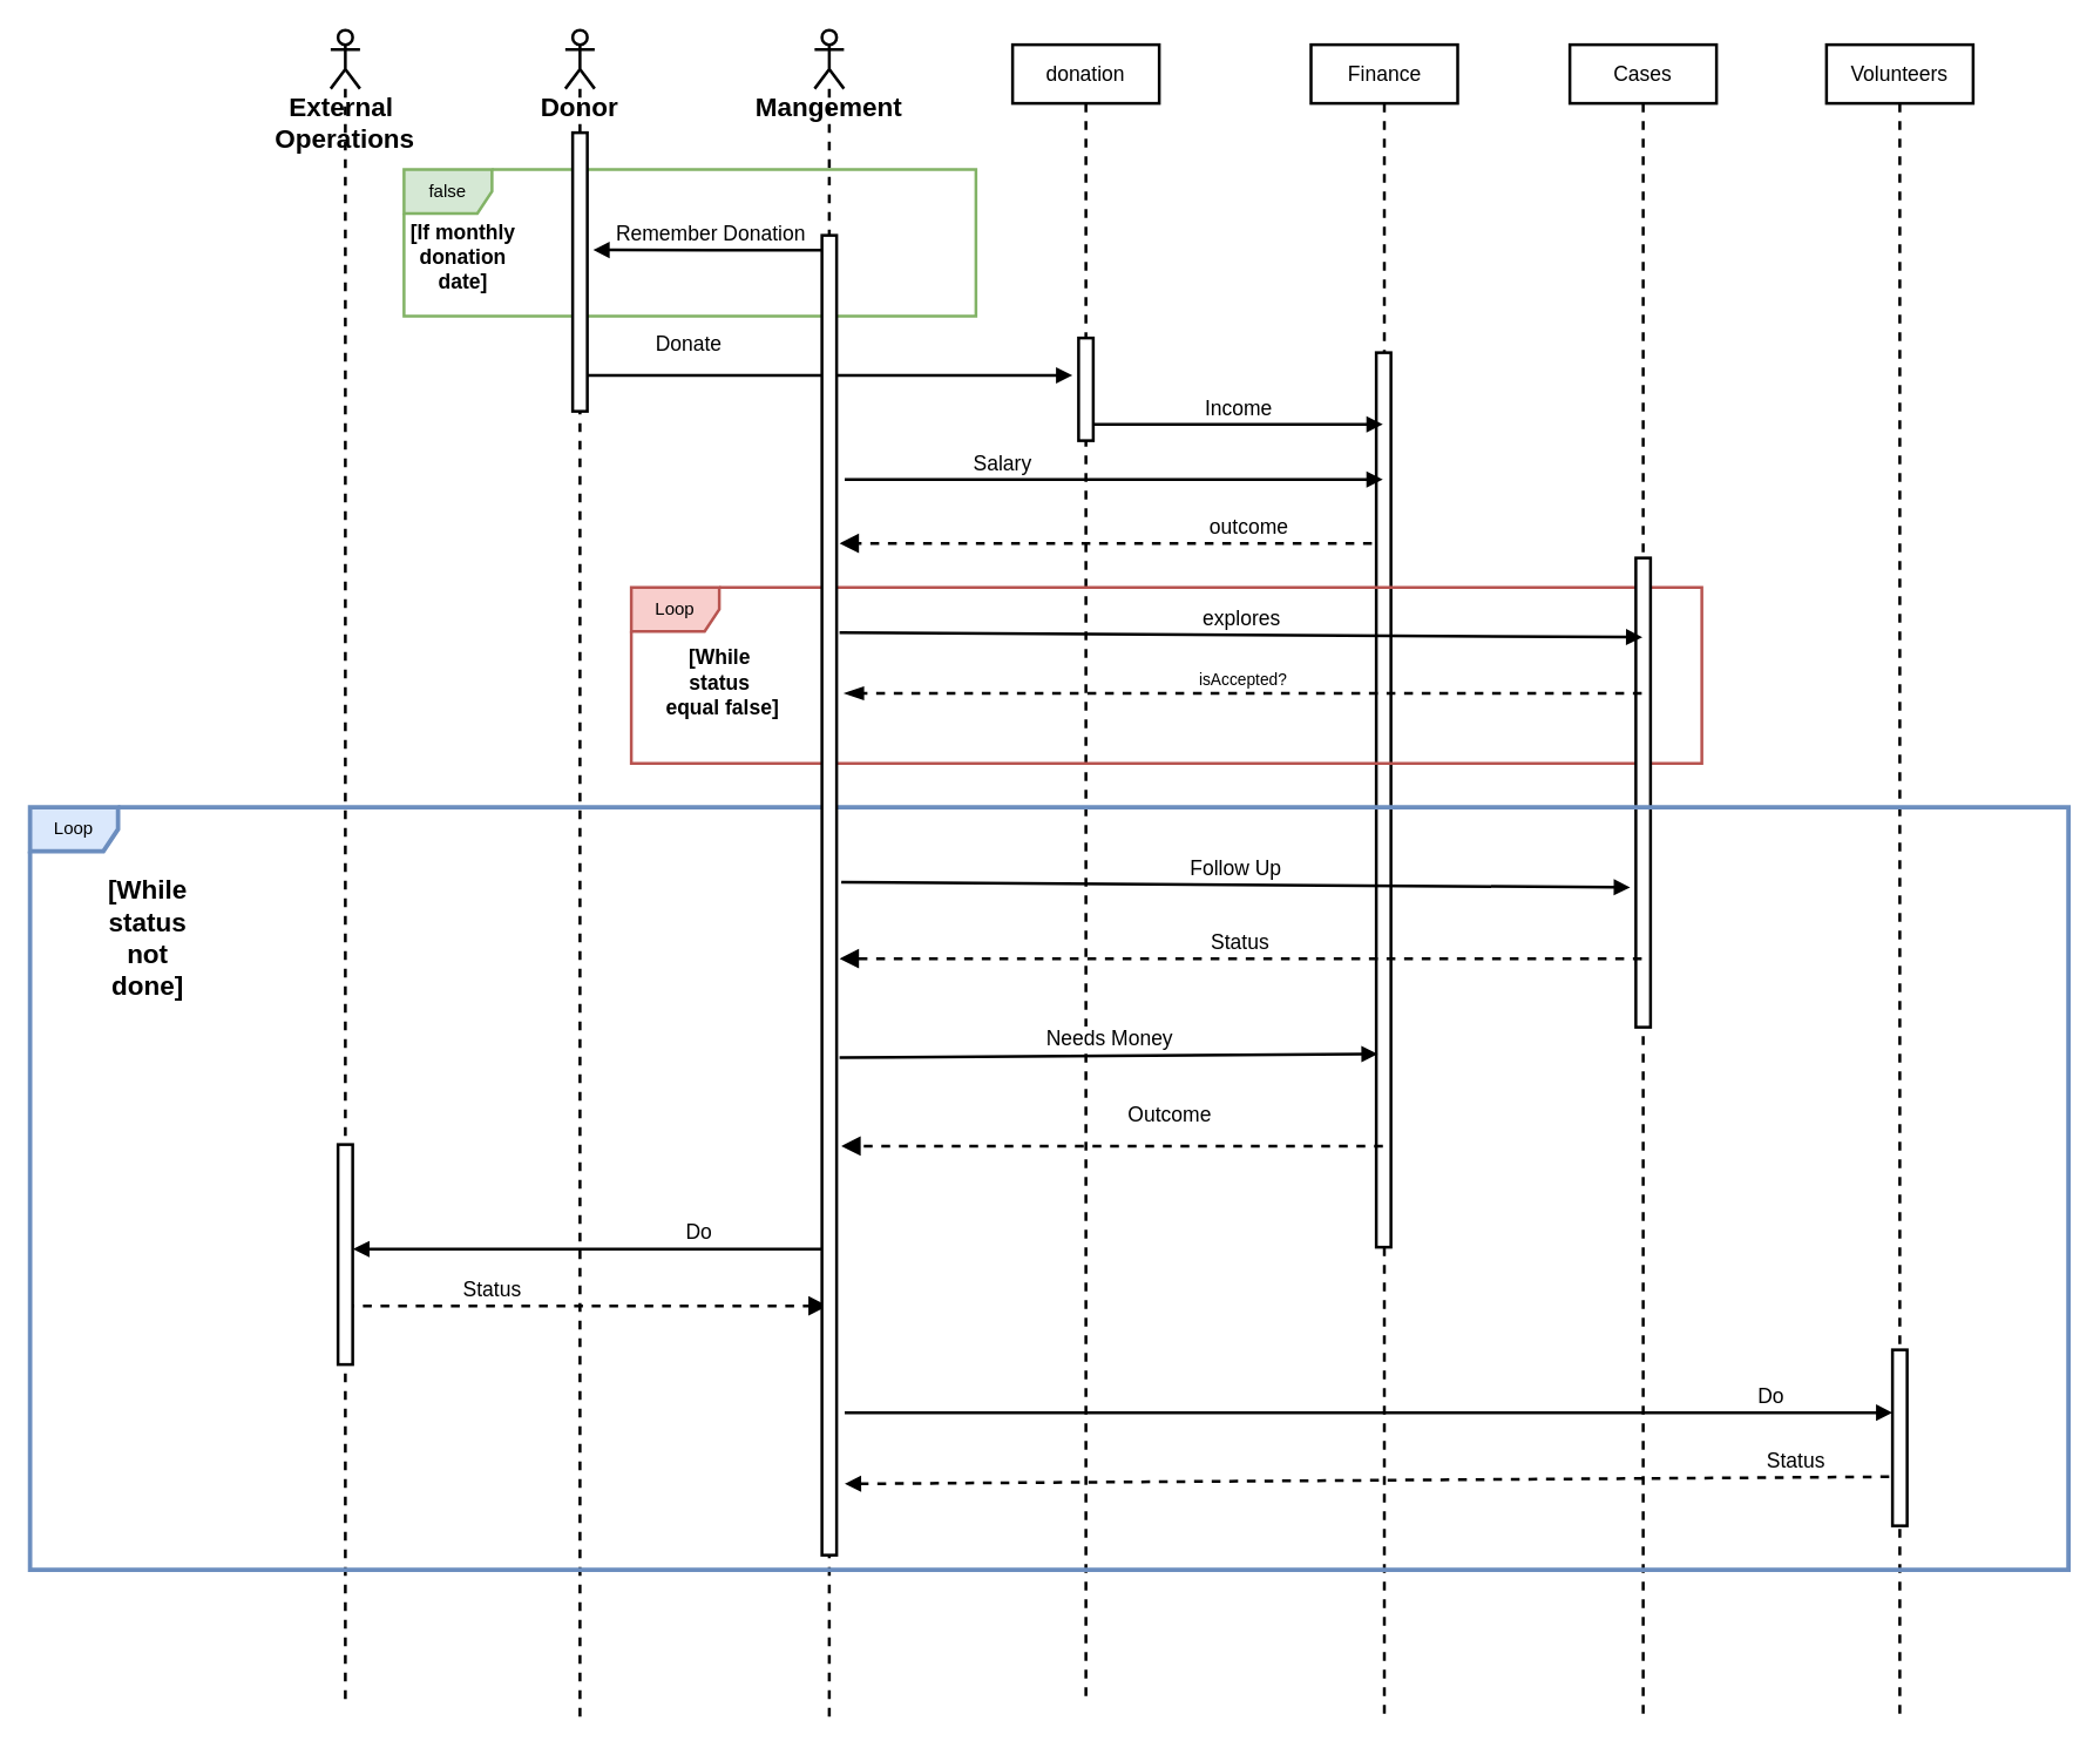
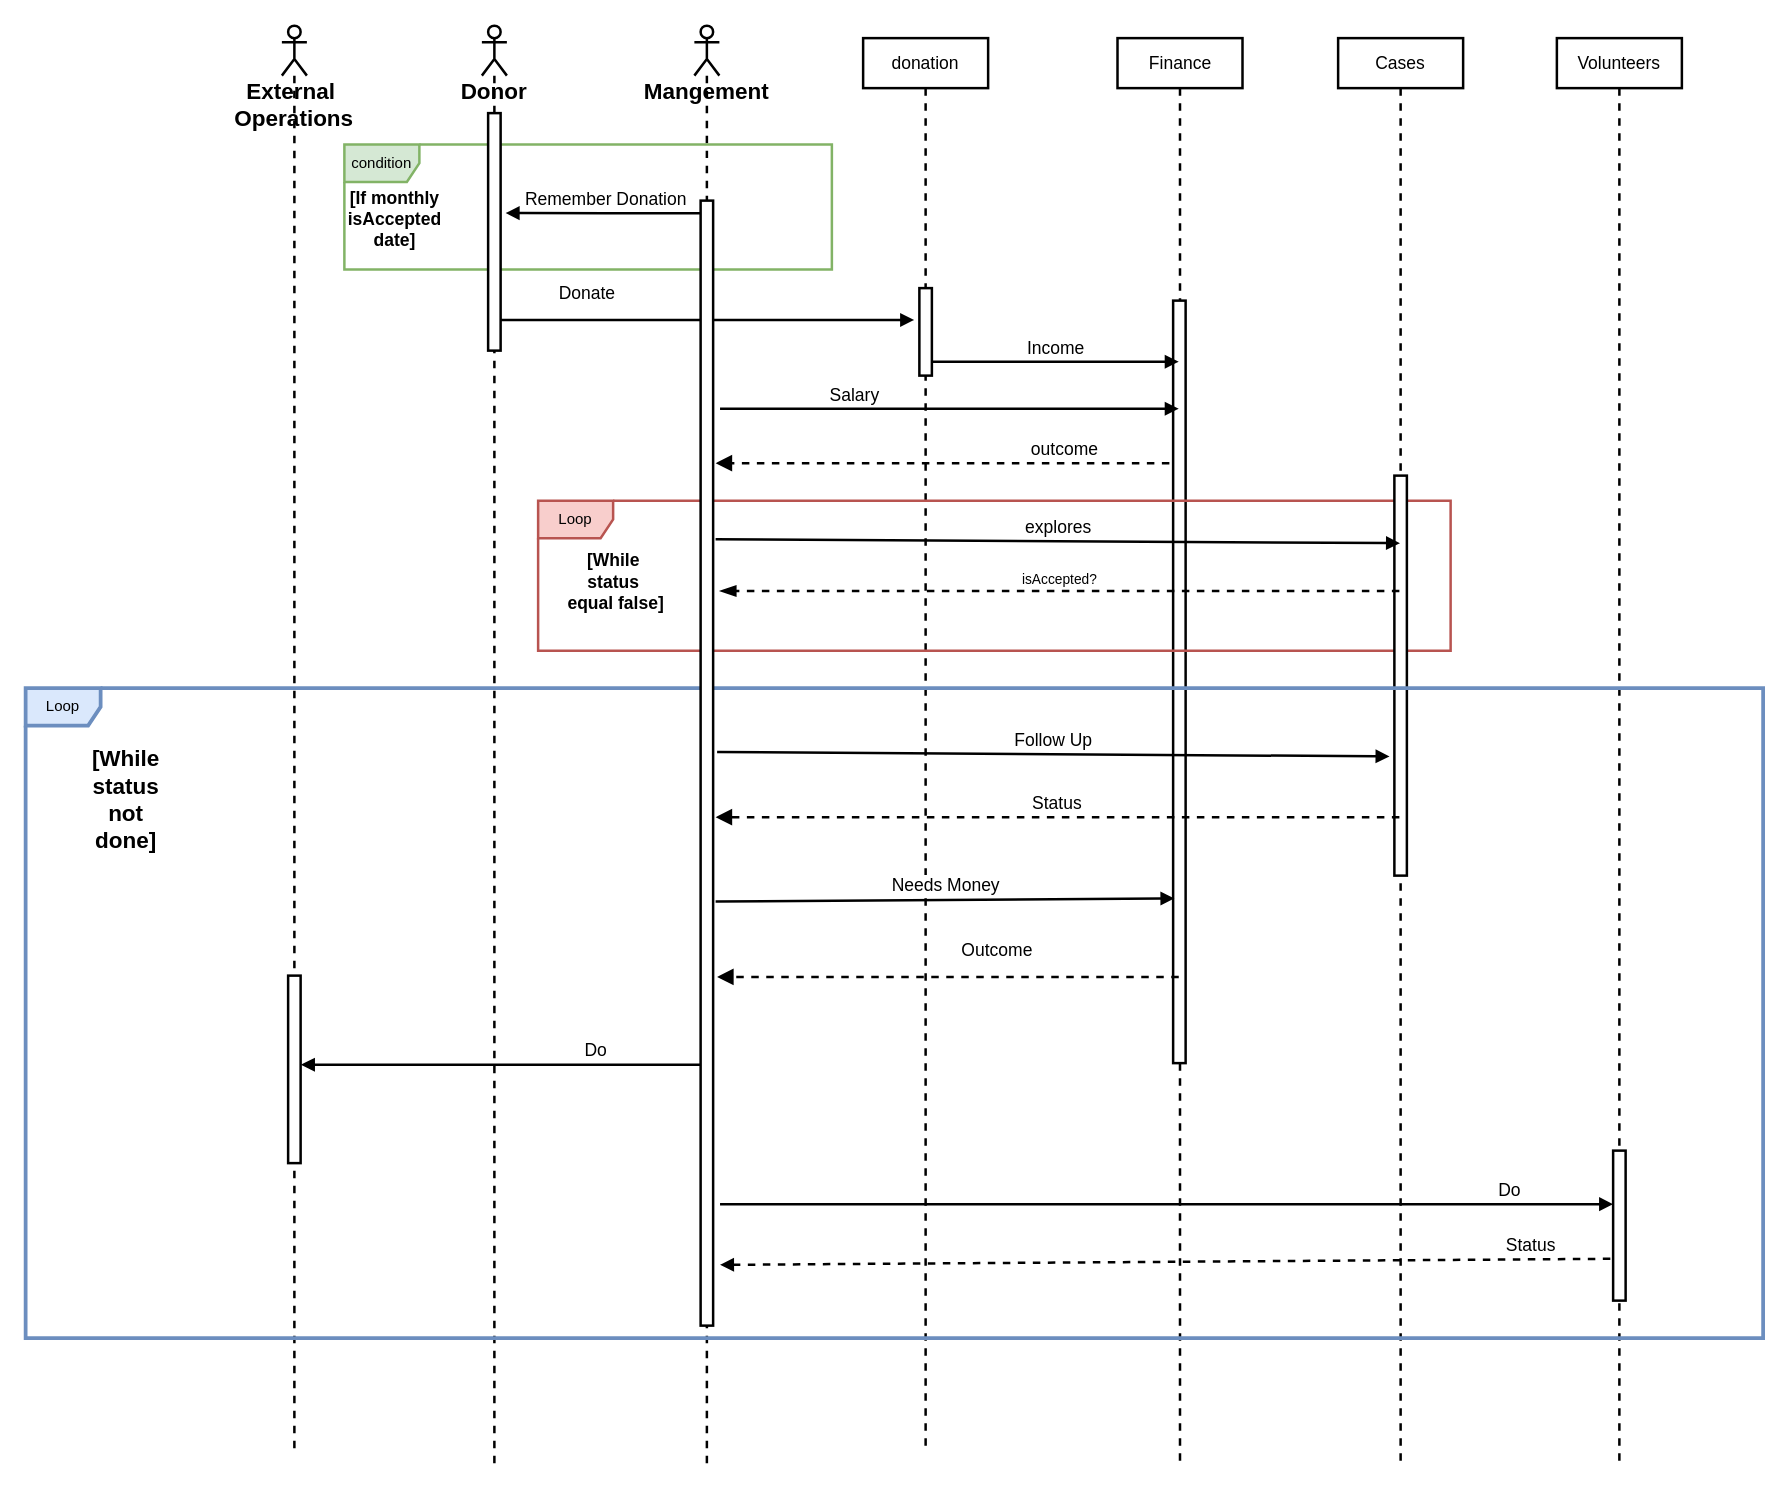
  <mxCell id="0" />
  <mxCell id="1" parent="0" />
  <mxCell id="2" value="&lt;font style=&quot;font-size: 14px&quot;&gt;donation&lt;/font&gt;" style="shape=umlLifeline;perimeter=lifelinePerimeter;whiteSpace=wrap;html=1;container=1;collapsible=0;recursiveResize=0;outlineConnect=0;strokeWidth=2;" vertex="1" parent="1"><mxGeometry x="690" y="30" width="100" height="1130" as="geometry" /></mxCell>
  <mxCell id="3" value="" style="html=1;points=[];perimeter=orthogonalPerimeter;strokeWidth=2;" vertex="1" parent="2"><mxGeometry x="45" y="200" width="10" height="70" as="geometry" /></mxCell>
  <mxCell id="4" value="&lt;font style=&quot;font-size: 18px&quot;&gt;&lt;b&gt;Donor&lt;/b&gt;&lt;/font&gt;" style="shape=umlLifeline;participant=umlActor;perimeter=lifelinePerimeter;whiteSpace=wrap;html=1;container=1;collapsible=0;recursiveResize=0;verticalAlign=top;spacingTop=36;outlineConnect=0;align=center;strokeWidth=2;" vertex="1" parent="1"><mxGeometry x="385" y="20" width="20" height="1150" as="geometry" /></mxCell>
  <mxCell id="5" value="&lt;font style=&quot;font-size: 14px&quot;&gt;Donate&lt;/font&gt;" style="html=1;verticalAlign=bottom;endArrow=block;strokeWidth=2;entryX=-0.418;entryY=0.135;entryDx=0;entryDy=0;entryPerimeter=0;" edge="1" parent="1"><mxGeometry x="-0.56" y="10" width="80" relative="1" as="geometry"><mxPoint x="394.824" y="255.45" as="sourcePoint" /><mxPoint x="730.82" y="255.45" as="targetPoint" /><mxPoint as="offset" /></mxGeometry></mxCell>
  <mxCell id="6" value="&lt;font style=&quot;font-size: 14px&quot;&gt;Finance&lt;/font&gt;" style="shape=umlLifeline;perimeter=lifelinePerimeter;whiteSpace=wrap;html=1;container=1;collapsible=0;recursiveResize=0;outlineConnect=0;strokeWidth=2;" vertex="1" parent="1"><mxGeometry x="893.5" y="30" width="100" height="1140" as="geometry" /></mxCell>
  <mxCell id="7" value="" style="html=1;points=[];perimeter=orthogonalPerimeter;strokeWidth=2;" vertex="1" parent="6"><mxGeometry x="44.5" y="210" width="10" height="610" as="geometry" /></mxCell>
  <mxCell id="8" value="&lt;font style=&quot;font-size: 14px&quot;&gt;Income&lt;/font&gt;" style="html=1;verticalAlign=bottom;endArrow=block;strokeWidth=2;exitX=0.994;exitY=0.841;exitDx=0;exitDy=0;exitPerimeter=0;" edge="1" parent="1" source="3" target="6"><mxGeometry width="80" relative="1" as="geometry"><mxPoint x="755" y="290" as="sourcePoint" /><mxPoint x="825" y="300" as="targetPoint" /></mxGeometry></mxCell>
  <mxCell id="9" value="&lt;font style=&quot;font-size: 18px&quot;&gt;&lt;b&gt;Mangement&lt;/b&gt;&lt;/font&gt;" style="shape=umlLifeline;participant=umlActor;perimeter=lifelinePerimeter;whiteSpace=wrap;html=1;container=1;collapsible=0;recursiveResize=0;verticalAlign=top;spacingTop=36;outlineConnect=0;align=center;strokeWidth=2;" vertex="1" parent="1"><mxGeometry x="555" y="20" width="20" height="1150" as="geometry" /></mxCell>
  <mxCell id="10" value="&lt;font style=&quot;font-size: 14px&quot;&gt;Cases&lt;/font&gt;" style="shape=umlLifeline;perimeter=lifelinePerimeter;whiteSpace=wrap;html=1;container=1;collapsible=0;recursiveResize=0;outlineConnect=0;strokeWidth=2;" vertex="1" parent="1"><mxGeometry x="1070" y="30" width="100" height="1140" as="geometry" /></mxCell>
  <mxCell id="11" value="Loop" style="shape=umlFrame;whiteSpace=wrap;html=1;fillColor=#f8cecc;strokeColor=#b85450;strokeWidth=2;" vertex="1" parent="10"><mxGeometry x="-640" y="370" width="730" height="120" as="geometry" /></mxCell>
  <mxCell id="12" value="" style="html=1;points=[];perimeter=orthogonalPerimeter;strokeWidth=2;" vertex="1" parent="10"><mxGeometry x="45" y="350" width="10" height="320" as="geometry" /></mxCell>
  <mxCell id="13" value="&lt;font style=&quot;font-size: 14px&quot;&gt;explores&lt;/font&gt;" style="html=1;verticalAlign=bottom;endArrow=block;strokeWidth=2;exitX=1.2;exitY=0.301;exitDx=0;exitDy=0;exitPerimeter=0;" edge="1" parent="1" source="35"><mxGeometry width="80" relative="1" as="geometry"><mxPoint x="564.071" y="434" as="sourcePoint" /><mxPoint x="1119.5" y="434" as="targetPoint" /></mxGeometry></mxCell>
  <mxCell id="14" value="&lt;font style=&quot;font-size: 14px&quot;&gt;&lt;b&gt;[While &lt;br&gt;status&lt;br&gt;&amp;nbsp;equal false]&lt;/b&gt;&lt;/font&gt;" style="text;html=1;align=center;verticalAlign=middle;resizable=0;points=[];autosize=1;strokeWidth=2;" vertex="1" parent="1"><mxGeometry x="440" y="440" width="100" height="50" as="geometry" /></mxCell>
  <mxCell id="15" value="isAccepted?" style="html=1;verticalAlign=bottom;endArrow=blockThin;dashed=1;endSize=8;strokeWidth=2;endFill=1;entryX=1.553;entryY=0.347;entryDx=0;entryDy=0;entryPerimeter=0;" edge="1" parent="1" source="10" target="35"><mxGeometry relative="1" as="geometry"><mxPoint x="1120" y="430" as="sourcePoint" /><mxPoint x="1040" y="430" as="targetPoint" /></mxGeometry></mxCell>
  <mxCell id="16" value="&lt;font style=&quot;font-size: 14px&quot;&gt;Follow Up&lt;/font&gt;" style="html=1;verticalAlign=bottom;endArrow=block;strokeWidth=2;exitX=1.318;exitY=0.49;exitDx=0;exitDy=0;exitPerimeter=0;entryX=-0.386;entryY=0.702;entryDx=0;entryDy=0;entryPerimeter=0;" edge="1" parent="1" source="35" target="12"><mxGeometry width="80" relative="1" as="geometry"><mxPoint x="565" y="510" as="sourcePoint" /><mxPoint x="1105" y="601" as="targetPoint" /></mxGeometry></mxCell>
  <mxCell id="17" value="&lt;font style=&quot;font-size: 14px&quot;&gt;Status&lt;/font&gt;" style="html=1;verticalAlign=bottom;endArrow=block;dashed=1;endSize=8;strokeWidth=2;endFill=1;entryX=1.2;entryY=0.548;entryDx=0;entryDy=0;entryPerimeter=0;" edge="1" parent="1" source="10" target="35"><mxGeometry relative="1" as="geometry"><mxPoint x="1075" y="653" as="sourcePoint" /><mxPoint x="1035" y="530" as="targetPoint" /></mxGeometry></mxCell>
  <mxCell id="18" value="&lt;font style=&quot;font-size: 14px&quot;&gt;Needs Money&lt;/font&gt;" style="html=1;verticalAlign=bottom;endArrow=block;strokeWidth=2;exitX=1.2;exitY=0.623;exitDx=0;exitDy=0;exitPerimeter=0;entryX=0.106;entryY=0.784;entryDx=0;entryDy=0;entryPerimeter=0;" edge="1" parent="1" source="35" target="7"><mxGeometry width="80" relative="1" as="geometry"><mxPoint x="565" y="610" as="sourcePoint" /><mxPoint x="925" y="721" as="targetPoint" /></mxGeometry></mxCell>
  <mxCell id="19" value="&lt;font style=&quot;font-size: 14px&quot;&gt;Outcome&lt;/font&gt;" style="html=1;verticalAlign=bottom;endArrow=block;dashed=1;endSize=8;strokeWidth=2;entryX=1.318;entryY=0.69;entryDx=0;entryDy=0;entryPerimeter=0;endFill=1;" edge="1" parent="1" source="6" target="35"><mxGeometry x="-0.211" y="-10" relative="1" as="geometry"><mxPoint x="945" y="650" as="sourcePoint" /><mxPoint x="865" y="650" as="targetPoint" /><mxPoint as="offset" /></mxGeometry></mxCell>
  <mxCell id="20" value="&lt;font style=&quot;font-size: 18px&quot;&gt;&lt;b&gt;External&amp;nbsp;&lt;br&gt;Operations&lt;br&gt;&lt;/b&gt;&lt;/font&gt;" style="shape=umlLifeline;participant=umlActor;perimeter=lifelinePerimeter;whiteSpace=wrap;html=1;container=1;collapsible=0;recursiveResize=0;verticalAlign=top;spacingTop=36;outlineConnect=0;align=center;strokeWidth=2;" vertex="1" parent="1"><mxGeometry x="225" y="20" width="20" height="1140" as="geometry" /></mxCell>
  <mxCell id="21" value="&lt;font style=&quot;font-size: 14px&quot;&gt;Do&lt;/font&gt;" style="html=1;verticalAlign=bottom;endArrow=block;strokeWidth=2;entryX=1.024;entryY=0.475;entryDx=0;entryDy=0;entryPerimeter=0;" edge="1" parent="1" source="9" target="34"><mxGeometry x="-0.457" width="80" relative="1" as="geometry"><mxPoint x="505" y="720" as="sourcePoint" /><mxPoint x="575" y="590" as="targetPoint" /><mxPoint as="offset" /></mxGeometry></mxCell>
- <mxCell id="22" value="&lt;font style=&quot;font-size: 14px&quot;&gt;Status&lt;/font&gt;" style="html=1;verticalAlign=bottom;endArrow=block;dashed=1;endSize=8;strokeWidth=2;endFill=1;" edge="1" parent="1" source="20" target="9"><mxGeometry x="-0.392" relative="1" as="geometry"><mxPoint x="255" y="890" as="sourcePoint" /><mxPoint x="345" y="780" as="targetPoint" /><Array as="points"><mxPoint x="305" y="890" /><mxPoint x="465" y="890" /></Array><mxPoint as="offset" /></mxGeometry></mxCell>
  <mxCell id="23" value="&lt;font style=&quot;font-size: 14px&quot;&gt;Remember Donation&lt;/font&gt;" style="html=1;verticalAlign=bottom;endArrow=block;strokeWidth=2;entryX=1.4;entryY=0.421;entryDx=0;entryDy=0;entryPerimeter=0;" edge="1" parent="1" source="9" target="33"><mxGeometry width="80" relative="1" as="geometry"><mxPoint x="785" y="230" as="sourcePoint" /><mxPoint x="865" y="230" as="targetPoint" /><Array as="points"><mxPoint x="495" y="170" /></Array></mxGeometry></mxCell>
- <mxCell id="24" value="false" style="shape=umlFrame;whiteSpace=wrap;html=1;fillColor=#d5e8d4;strokeColor=#82b366;strokeWidth=2;" vertex="1" parent="1"><mxGeometry x="275" y="115" width="390" height="100" as="geometry" /></mxCell>
- <mxCell id="25" value="&lt;font style=&quot;font-size: 14px&quot;&gt;&lt;b&gt;[If monthly&lt;br&gt;donation&lt;br&gt;date]&lt;/b&gt;&lt;/font&gt;" style="text;html=1;align=center;verticalAlign=middle;resizable=0;points=[];autosize=1;strokeWidth=2;" vertex="1" parent="1"><mxGeometry x="270" y="150" width="90" height="50" as="geometry" /></mxCell>
+ <mxCell id="24" value="condition" style="shape=umlFrame;whiteSpace=wrap;html=1;fillColor=#d5e8d4;strokeColor=#82b366;strokeWidth=2;" vertex="1" parent="1"><mxGeometry x="275" y="115" width="390" height="100" as="geometry" /></mxCell>
+ <mxCell id="25" value="&lt;font style=&quot;font-size: 14px&quot;&gt;&lt;b&gt;[If monthly&lt;br&gt;isAccepted&lt;br&gt;date]&lt;/b&gt;&lt;/font&gt;" style="text;html=1;align=center;verticalAlign=middle;resizable=0;points=[];autosize=1;strokeWidth=2;" vertex="1" parent="1"><mxGeometry x="270" y="150" width="90" height="50" as="geometry" /></mxCell>
  <mxCell id="26" value="&lt;span style=&quot;font-size: 14px&quot;&gt;Volunteers&lt;/span&gt;" style="shape=umlLifeline;perimeter=lifelinePerimeter;whiteSpace=wrap;html=1;container=1;collapsible=0;recursiveResize=0;outlineConnect=0;strokeWidth=2;" vertex="1" parent="1"><mxGeometry x="1245" y="30" width="100" height="1140" as="geometry" /></mxCell>
  <mxCell id="27" value="" style="html=1;points=[];perimeter=orthogonalPerimeter;strokeWidth=2;" vertex="1" parent="26"><mxGeometry x="45" y="890" width="10" height="120" as="geometry" /></mxCell>
  <mxCell id="28" value="&lt;font style=&quot;font-size: 14px&quot;&gt;Do&lt;/font&gt;" style="html=1;verticalAlign=bottom;endArrow=block;strokeWidth=2;exitX=1.553;exitY=0.892;exitDx=0;exitDy=0;exitPerimeter=0;" edge="1" parent="1" source="35" target="27"><mxGeometry x="0.766" width="80" relative="1" as="geometry"><mxPoint x="564.5" y="730" as="sourcePoint" /><mxPoint x="1255" y="960" as="targetPoint" /><mxPoint as="offset" /></mxGeometry></mxCell>
  <mxCell id="29" value="&lt;font style=&quot;font-size: 14px&quot;&gt;Status&lt;/font&gt;" style="html=1;verticalAlign=bottom;endArrow=none;dashed=1;endSize=8;strokeWidth=2;startArrow=block;startFill=1;endFill=0;exitX=1.553;exitY=0.946;exitDx=0;exitDy=0;exitPerimeter=0;entryX=0.2;entryY=0.721;entryDx=0;entryDy=0;entryPerimeter=0;" edge="1" parent="1" source="35" target="27"><mxGeometry x="0.809" relative="1" as="geometry"><mxPoint x="265" y="950" as="sourcePoint" /><mxPoint x="1265" y="1009" as="targetPoint" /><mxPoint as="offset" /></mxGeometry></mxCell>
  <mxCell id="30" value="Loop" style="shape=umlFrame;whiteSpace=wrap;html=1;fillColor=#dae8fc;strokeColor=#6c8ebf;strokeWidth=3;" vertex="1" parent="1"><mxGeometry x="20" y="550" width="1390" height="520" as="geometry" /></mxCell>
  <mxCell id="31" value="&lt;font style=&quot;font-size: 18px&quot;&gt;&lt;b&gt;[While &lt;br&gt;status &lt;br&gt;not &lt;br&gt;done]&lt;/b&gt;&lt;/font&gt;" style="text;html=1;align=center;verticalAlign=middle;resizable=0;points=[];autosize=1;strokeWidth=2;" vertex="1" parent="1"><mxGeometry x="65" y="605" width="70" height="70" as="geometry" /></mxCell>
  <mxCell id="32" value="&lt;font style=&quot;font-size: 14px&quot;&gt;outcome&lt;/font&gt;" style="html=1;verticalAlign=bottom;endArrow=block;dashed=1;endSize=8;strokeWidth=2;endFill=1;" edge="1" parent="1"><mxGeometry x="-0.535" relative="1" as="geometry"><mxPoint x="935" y="370" as="sourcePoint" /><mxPoint x="572" y="370" as="targetPoint" /><mxPoint as="offset" /></mxGeometry></mxCell>
  <mxCell id="33" value="" style="html=1;points=[];perimeter=orthogonalPerimeter;strokeWidth=2;" vertex="1" parent="1"><mxGeometry x="390" y="90" width="10" height="190" as="geometry" /></mxCell>
  <mxCell id="34" value="" style="html=1;points=[];perimeter=orthogonalPerimeter;strokeWidth=2;" vertex="1" parent="1"><mxGeometry x="230" y="780" width="10" height="150" as="geometry" /></mxCell>
  <mxCell id="35" value="" style="html=1;points=[];perimeter=orthogonalPerimeter;strokeWidth=2;" vertex="1" parent="1"><mxGeometry x="560" y="160" width="10" height="900" as="geometry" /></mxCell>
  <mxCell id="36" value="&lt;font style=&quot;font-size: 14px&quot;&gt;Salary&lt;/font&gt;" style="html=1;verticalAlign=bottom;endArrow=block;strokeWidth=2;exitX=1.553;exitY=0.185;exitDx=0;exitDy=0;exitPerimeter=0;" edge="1" parent="1" source="35" target="6"><mxGeometry x="-0.418" width="80" relative="1" as="geometry"><mxPoint x="595" y="330" as="sourcePoint" /><mxPoint x="645" y="320" as="targetPoint" /><mxPoint as="offset" /></mxGeometry></mxCell>
